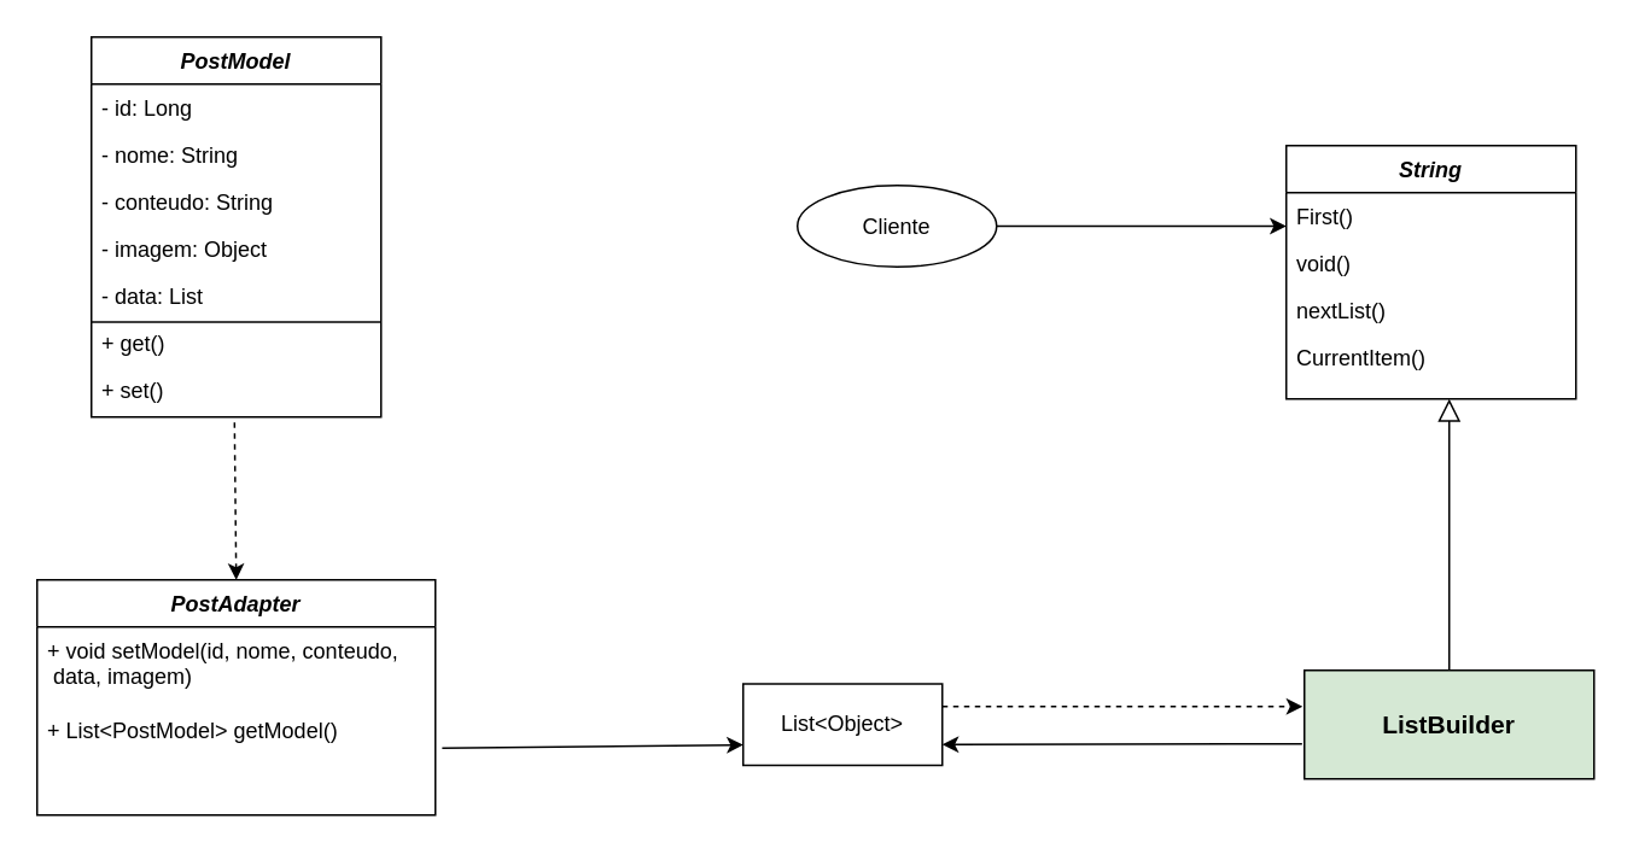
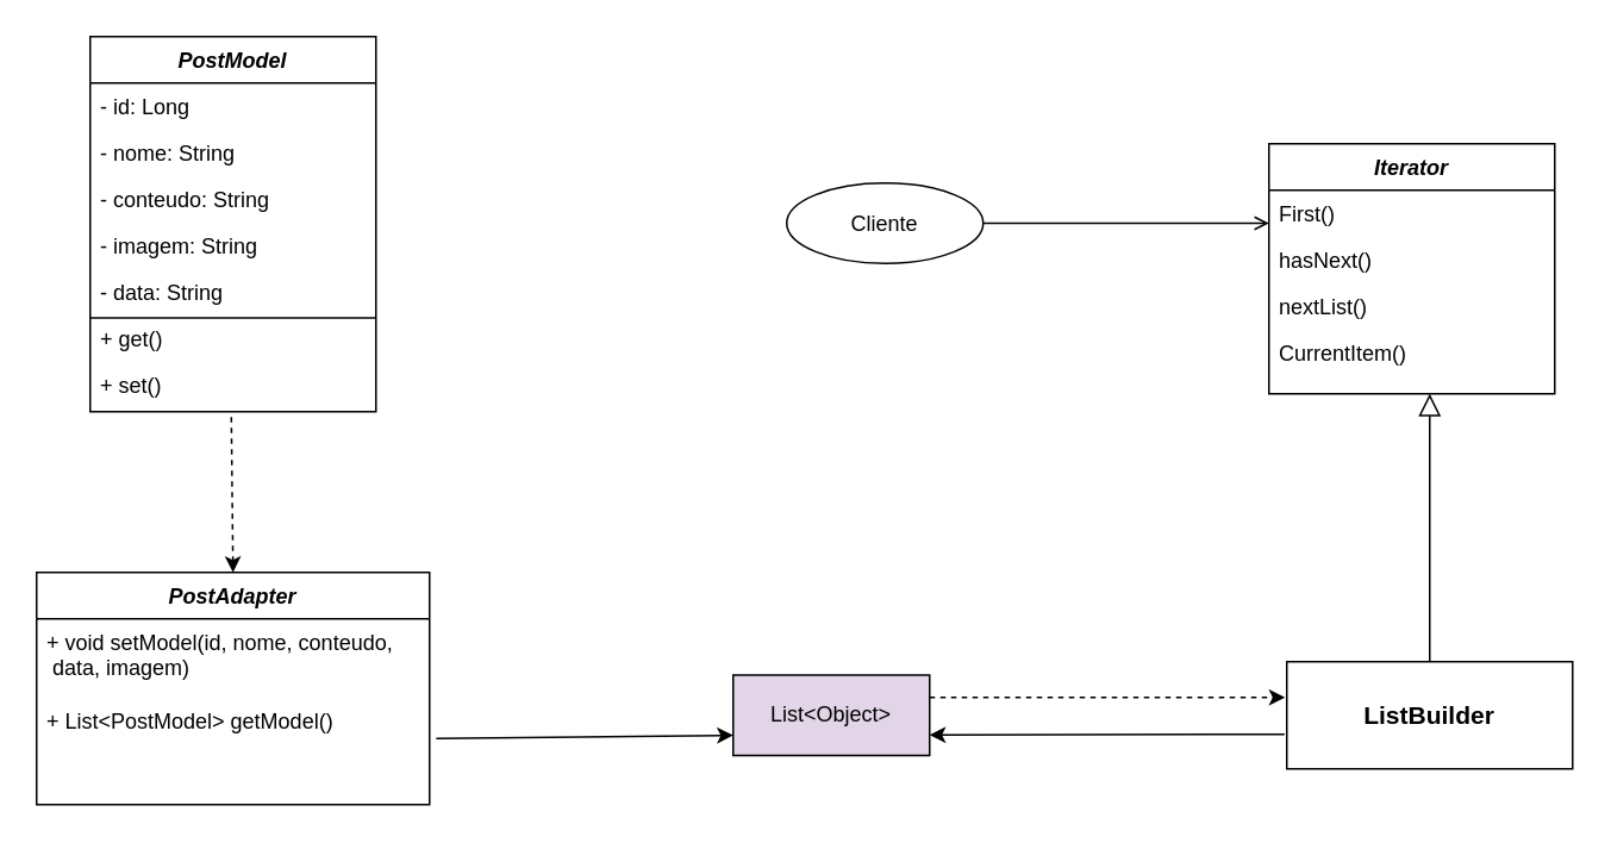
  <mxCell id="0" />
  <mxCell id="1" parent="0" />
  <mxCell id="2" value="" style="endArrow=block;endSize=10;endFill=0;shadow=0;strokeWidth=1;rounded=0;edgeStyle=elbowEdgeStyle;elbow=vertical;exitX=0.5;exitY=0;exitDx=0;exitDy=0;" parent="1" source="10" edge="1"><mxGeometry width="160" relative="1" as="geometry"><mxPoint x="810" y="340" as="sourcePoint" /><mxPoint x="800" y="220" as="targetPoint" /></mxGeometry></mxCell>
  <mxCell id="3" value="Cliente" style="ellipse;whiteSpace=wrap;html=1;" vertex="1" parent="1"><mxGeometry x="440" y="102" width="110" height="45" as="geometry" /></mxCell>
- <mxCell id="4" value="String" style="swimlane;fontStyle=3;align=center;verticalAlign=top;childLayout=stackLayout;horizontal=1;startSize=26;horizontalStack=0;resizeParent=1;resizeLast=0;collapsible=1;marginBottom=0;rounded=0;shadow=0;strokeWidth=1;fillColor=none;" parent="1" vertex="1"><mxGeometry x="710" y="80" width="160" height="140" as="geometry"><mxRectangle x="806.72" y="510" width="160" height="26" as="alternateBounds" /></mxGeometry></mxCell>
+ <mxCell id="4" value="Iterator" style="swimlane;fontStyle=3;align=center;verticalAlign=top;childLayout=stackLayout;horizontal=1;startSize=26;horizontalStack=0;resizeParent=1;resizeLast=0;collapsible=1;marginBottom=0;rounded=0;shadow=0;strokeWidth=1;fillColor=none;" parent="1" vertex="1"><mxGeometry x="710" y="80" width="160" height="140" as="geometry"><mxRectangle x="806.72" y="510" width="160" height="26" as="alternateBounds" /></mxGeometry></mxCell>
  <mxCell id="5" value="First()" style="text;align=left;verticalAlign=top;spacingLeft=4;spacingRight=4;overflow=hidden;rotatable=0;points=[[0,0.5],[1,0.5]];portConstraint=eastwest;" parent="4" vertex="1"><mxGeometry y="26" width="160" height="26" as="geometry" /></mxCell>
- <mxCell id="6" value="void()" style="text;align=left;verticalAlign=top;spacingLeft=4;spacingRight=4;overflow=hidden;rotatable=0;points=[[0,0.5],[1,0.5]];portConstraint=eastwest;rounded=0;shadow=0;html=0;" parent="4" vertex="1"><mxGeometry y="52" width="160" height="26" as="geometry" /></mxCell>
+ <mxCell id="6" value="hasNext()" style="text;align=left;verticalAlign=top;spacingLeft=4;spacingRight=4;overflow=hidden;rotatable=0;points=[[0,0.5],[1,0.5]];portConstraint=eastwest;rounded=0;shadow=0;html=0;" parent="4" vertex="1"><mxGeometry y="52" width="160" height="26" as="geometry" /></mxCell>
  <mxCell id="7" value="nextList()" style="text;align=left;verticalAlign=top;spacingLeft=4;spacingRight=4;overflow=hidden;rotatable=0;points=[[0,0.5],[1,0.5]];portConstraint=eastwest;rounded=0;shadow=0;html=0;" parent="4" vertex="1"><mxGeometry y="78" width="160" height="26" as="geometry" /></mxCell>
  <mxCell id="8" value="CurrentItem()" style="text;align=left;verticalAlign=top;spacingLeft=4;spacingRight=4;overflow=hidden;rotatable=0;points=[[0,0.5],[1,0.5]];portConstraint=eastwest;rounded=0;shadow=0;html=0;" parent="4" vertex="1"><mxGeometry y="104" width="160" height="26" as="geometry" /></mxCell>
- <mxCell id="9" value="List&amp;lt;Object&amp;gt;" style="rounded=0;whiteSpace=wrap;html=1;" vertex="1" parent="1"><mxGeometry x="410" y="377.5" width="110" height="45" as="geometry" /></mxCell>
- <mxCell id="10" value="&lt;b&gt;&lt;font style=&quot;font-size: 14px&quot;&gt;ListBuilder&lt;/font&gt;&lt;/b&gt;" style="rounded=0;whiteSpace=wrap;html=1;fillColor=#d5e8d4;" vertex="1" parent="1"><mxGeometry x="720" y="370" width="160" height="60" as="geometry" /></mxCell>
+ <mxCell id="9" value="List&amp;lt;Object&amp;gt;" style="rounded=0;whiteSpace=wrap;html=1;fillColor=#e1d5e7;" vertex="1" parent="1"><mxGeometry x="410" y="377.5" width="110" height="45" as="geometry" /></mxCell>
+ <mxCell id="10" value="&lt;b&gt;&lt;font style=&quot;font-size: 14px&quot;&gt;ListBuilder&lt;/font&gt;&lt;/b&gt;" style="rounded=0;whiteSpace=wrap;html=1;" vertex="1" parent="1"><mxGeometry x="720" y="370" width="160" height="60" as="geometry" /></mxCell>
  <mxCell id="11" value="" style="endArrow=classic;html=1;exitX=-0.008;exitY=0.677;exitDx=0;exitDy=0;exitPerimeter=0;" edge="1" parent="1" source="10"><mxGeometry width="50" height="50" relative="1" as="geometry"><mxPoint x="500" y="310" as="sourcePoint" /><mxPoint x="520" y="411" as="targetPoint" /></mxGeometry></mxCell>
- <mxCell id="12" value="" style="endArrow=classic;html=1;exitX=1;exitY=0.5;exitDx=0;exitDy=0;entryX=0;entryY=0.712;entryDx=0;entryDy=0;entryPerimeter=0;" edge="1" parent="1" source="3" target="5"><mxGeometry width="50" height="50" relative="1" as="geometry"><mxPoint x="500" y="310" as="sourcePoint" /><mxPoint x="550" y="260" as="targetPoint" /></mxGeometry></mxCell>
+ <mxCell id="12" value="" style="endArrow=open;html=1;exitX=1;exitY=0.5;exitDx=0;exitDy=0;entryX=0;entryY=0.712;entryDx=0;entryDy=0;entryPerimeter=0;" edge="1" parent="1" source="3" target="5"><mxGeometry width="50" height="50" relative="1" as="geometry"><mxPoint x="500" y="310" as="sourcePoint" /><mxPoint x="550" y="260" as="targetPoint" /></mxGeometry></mxCell>
  <mxCell id="13" value="" style="endArrow=classic;html=1;dashed=1;" edge="1" parent="1"><mxGeometry width="50" height="50" relative="1" as="geometry"><mxPoint x="520" y="390" as="sourcePoint" /><mxPoint x="719" y="390" as="targetPoint" /></mxGeometry></mxCell>
  <mxCell id="14" value="" style="endArrow=none;html=1;entryX=1;entryY=0.75;entryDx=0;entryDy=0;exitX=0;exitY=0.75;exitDx=0;exitDy=0;" edge="1" parent="1" source="20" target="20"><mxGeometry width="50" height="50" relative="1" as="geometry"><mxPoint x="60" y="260" as="sourcePoint" /><mxPoint x="110" y="210" as="targetPoint" /></mxGeometry></mxCell>
  <mxCell id="15" value="" style="endArrow=classic;html=1;entryX=0;entryY=0.75;entryDx=0;entryDy=0;exitX=1.017;exitY=0.885;exitDx=0;exitDy=0;exitPerimeter=0;" edge="1" parent="1" source="18" target="9"><mxGeometry width="50" height="50" relative="1" as="geometry"><mxPoint x="150" y="350" as="sourcePoint" /><mxPoint x="200" y="300" as="targetPoint" /></mxGeometry></mxCell>
  <mxCell id="16" value="PostAdapter" style="swimlane;fontStyle=3;align=center;verticalAlign=top;childLayout=stackLayout;horizontal=1;startSize=26;horizontalStack=0;resizeParent=1;resizeLast=0;collapsible=1;marginBottom=0;rounded=0;shadow=0;strokeWidth=1;fillColor=none;" vertex="1" parent="1"><mxGeometry x="20" y="320" width="220" height="130" as="geometry"><mxRectangle x="806.72" y="510" width="160" height="26" as="alternateBounds" /></mxGeometry></mxCell>
  <mxCell id="17" value="+ void setModel(id, nome, conteudo,&#10; data, imagem)" style="text;align=left;verticalAlign=top;spacingLeft=4;spacingRight=4;overflow=hidden;rotatable=0;points=[[0,0.5],[1,0.5]];portConstraint=eastwest;" vertex="1" parent="16"><mxGeometry y="26" width="220" height="44" as="geometry" /></mxCell>
  <mxCell id="18" value="+ List&lt;PostModel&gt; getModel()" style="text;align=left;verticalAlign=top;spacingLeft=4;spacingRight=4;overflow=hidden;rotatable=0;points=[[0,0.5],[1,0.5]];portConstraint=eastwest;rounded=0;shadow=0;html=0;" vertex="1" parent="16"><mxGeometry y="70" width="220" height="26" as="geometry" /></mxCell>
  <mxCell id="19" value="" style="endArrow=classic;html=1;exitX=0.494;exitY=1.192;exitDx=0;exitDy=0;exitPerimeter=0;entryX=0.5;entryY=0;entryDx=0;entryDy=0;dashed=1;" edge="1" parent="1" source="27" target="16"><mxGeometry width="50" height="50" relative="1" as="geometry"><mxPoint x="253.74" y="423.01" as="sourcePoint" /><mxPoint x="117" y="310" as="targetPoint" /></mxGeometry></mxCell>
  <mxCell id="20" value="PostModel" style="swimlane;fontStyle=3;align=center;verticalAlign=top;childLayout=stackLayout;horizontal=1;startSize=26;horizontalStack=0;resizeParent=1;resizeLast=0;collapsible=1;marginBottom=0;rounded=0;shadow=0;strokeWidth=1;fillColor=none;" vertex="1" parent="1"><mxGeometry x="50" y="20" width="160" height="210" as="geometry"><mxRectangle x="806.72" y="510" width="160" height="26" as="alternateBounds" /></mxGeometry></mxCell>
  <mxCell id="21" value="- id: Long" style="text;align=left;verticalAlign=top;spacingLeft=4;spacingRight=4;overflow=hidden;rotatable=0;points=[[0,0.5],[1,0.5]];portConstraint=eastwest;" vertex="1" parent="20"><mxGeometry y="26" width="160" height="26" as="geometry" /></mxCell>
  <mxCell id="22" value="- nome: String" style="text;align=left;verticalAlign=top;spacingLeft=4;spacingRight=4;overflow=hidden;rotatable=0;points=[[0,0.5],[1,0.5]];portConstraint=eastwest;rounded=0;shadow=0;html=0;" vertex="1" parent="20"><mxGeometry y="52" width="160" height="26" as="geometry" /></mxCell>
  <mxCell id="23" value="- conteudo: String" style="text;align=left;verticalAlign=top;spacingLeft=4;spacingRight=4;overflow=hidden;rotatable=0;points=[[0,0.5],[1,0.5]];portConstraint=eastwest;rounded=0;shadow=0;html=0;" vertex="1" parent="20"><mxGeometry y="78" width="160" height="26" as="geometry" /></mxCell>
- <mxCell id="24" value="- imagem: Object" style="text;align=left;verticalAlign=top;spacingLeft=4;spacingRight=4;overflow=hidden;rotatable=0;points=[[0,0.5],[1,0.5]];portConstraint=eastwest;rounded=0;shadow=0;html=0;" vertex="1" parent="20"><mxGeometry y="104" width="160" height="26" as="geometry" /></mxCell>
- <mxCell id="25" value="- data: List" style="text;align=left;verticalAlign=top;spacingLeft=4;spacingRight=4;overflow=hidden;rotatable=0;points=[[0,0.5],[1,0.5]];portConstraint=eastwest;rounded=0;shadow=0;html=0;" vertex="1" parent="20"><mxGeometry y="130" width="160" height="26" as="geometry" /></mxCell>
+ <mxCell id="24" value="- imagem: String" style="text;align=left;verticalAlign=top;spacingLeft=4;spacingRight=4;overflow=hidden;rotatable=0;points=[[0,0.5],[1,0.5]];portConstraint=eastwest;rounded=0;shadow=0;html=0;" vertex="1" parent="20"><mxGeometry y="104" width="160" height="26" as="geometry" /></mxCell>
+ <mxCell id="25" value="- data: String" style="text;align=left;verticalAlign=top;spacingLeft=4;spacingRight=4;overflow=hidden;rotatable=0;points=[[0,0.5],[1,0.5]];portConstraint=eastwest;rounded=0;shadow=0;html=0;" vertex="1" parent="20"><mxGeometry y="130" width="160" height="26" as="geometry" /></mxCell>
  <mxCell id="26" value="+ get()" style="text;align=left;verticalAlign=top;spacingLeft=4;spacingRight=4;overflow=hidden;rotatable=0;points=[[0,0.5],[1,0.5]];portConstraint=eastwest;rounded=0;shadow=0;html=0;" vertex="1" parent="20"><mxGeometry y="156" width="160" height="26" as="geometry" /></mxCell>
  <mxCell id="27" value="+ set()" style="text;align=left;verticalAlign=top;spacingLeft=4;spacingRight=4;overflow=hidden;rotatable=0;points=[[0,0.5],[1,0.5]];portConstraint=eastwest;rounded=0;shadow=0;html=0;" vertex="1" parent="20"><mxGeometry y="182" width="160" height="26" as="geometry" /></mxCell>
